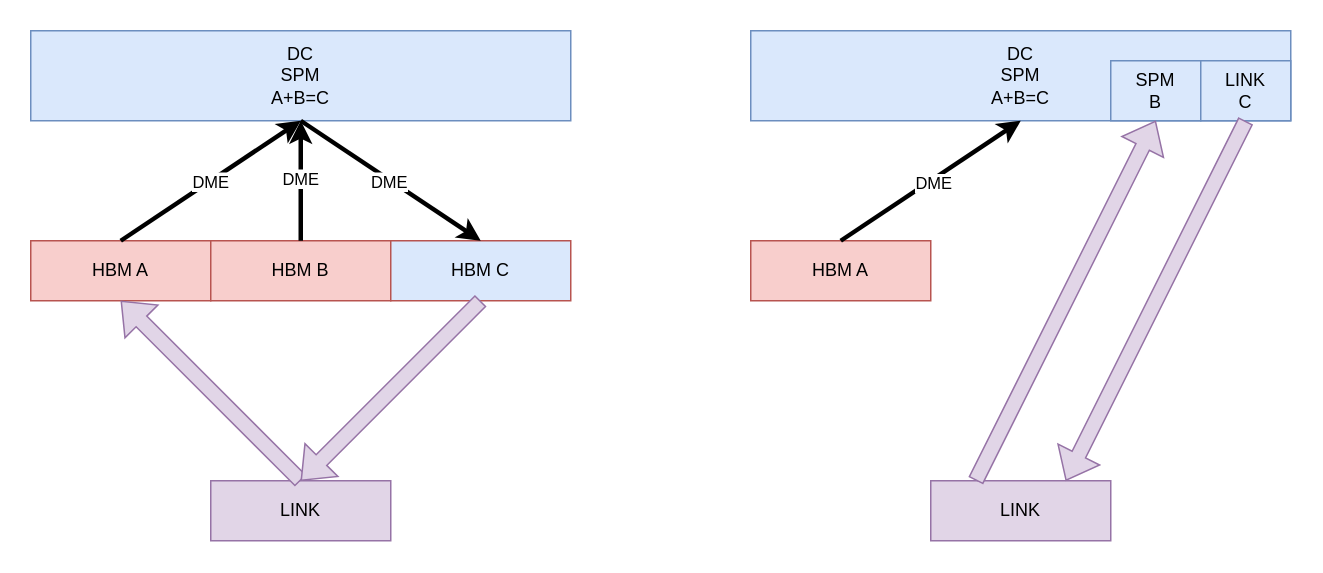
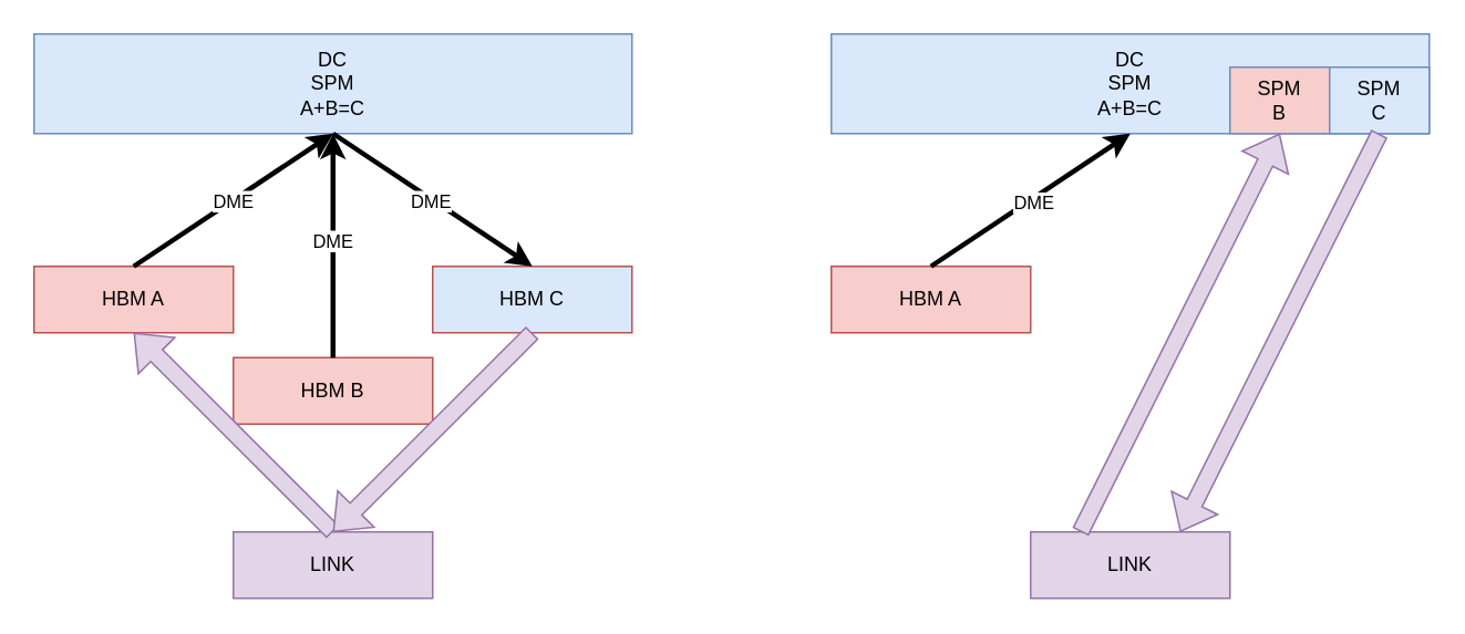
  <mxCell id="0" />
  <mxCell id="1" parent="0" />
  <mxCell id="2" value="DC&lt;br&gt;SPM&lt;br&gt;A+B=C" style="rounded=0;whiteSpace=wrap;html=1;fillColor=#dae8fc;strokeColor=#6c8ebf;" vertex="1" parent="1"><mxGeometry x="20" y="20" width="360" height="60" as="geometry" /></mxCell>
  <mxCell id="3" value="HBM A" style="rounded=0;whiteSpace=wrap;html=1;fillColor=#f8cecc;strokeColor=#b85450;" vertex="1" parent="1"><mxGeometry x="20" y="160" width="120" height="40" as="geometry" /></mxCell>
- <mxCell id="4" value="HBM B" style="rounded=0;whiteSpace=wrap;html=1;fillColor=#f8cecc;strokeColor=#b85450;" vertex="1" parent="1"><mxGeometry x="140" y="160" width="120" height="40" as="geometry" /></mxCell>
+ <mxCell id="4" value="HBM B" style="rounded=0;whiteSpace=wrap;html=1;fillColor=#f8cecc;strokeColor=#b85450;" vertex="1" parent="1"><mxGeometry x="140" y="215" width="120" height="40" as="geometry" /></mxCell>
  <mxCell id="5" value="HBM C" style="rounded=0;whiteSpace=wrap;html=1;fillColor=#dae8fc;strokeColor=#b85450;" vertex="1" parent="1"><mxGeometry x="260" y="160" width="120" height="40" as="geometry" /></mxCell>
  <mxCell id="6" value="LINK" style="rounded=0;whiteSpace=wrap;html=1;fillColor=#e1d5e7;strokeColor=#9673a6;" vertex="1" parent="1"><mxGeometry x="140" y="320" width="120" height="40" as="geometry" /></mxCell>
  <mxCell id="7" value="" style="shape=flexArrow;endArrow=classic;html=1;rounded=0;entryX=0.5;entryY=1;entryDx=0;entryDy=0;exitX=0.5;exitY=0;exitDx=0;exitDy=0;fillColor=#e1d5e7;strokeColor=#9673a6;" edge="1" parent="1" source="6" target="3"><mxGeometry width="50" height="50" relative="1" as="geometry"><mxPoint x="100" y="260" as="sourcePoint" /><mxPoint x="150" y="210" as="targetPoint" /></mxGeometry></mxCell>
  <mxCell id="8" value="" style="shape=flexArrow;endArrow=classic;html=1;rounded=0;exitX=0.5;exitY=1;exitDx=0;exitDy=0;fillColor=#e1d5e7;strokeColor=#9673a6;entryX=0.5;entryY=0;entryDx=0;entryDy=0;" edge="1" parent="1" source="5" target="6"><mxGeometry width="50" height="50" relative="1" as="geometry"><mxPoint x="210" y="330" as="sourcePoint" /><mxPoint x="320" y="280" as="targetPoint" /></mxGeometry></mxCell>
  <mxCell id="9" value="" style="endArrow=classic;html=1;rounded=0;entryX=0.5;entryY=1;entryDx=0;entryDy=0;exitX=0.5;exitY=0;exitDx=0;exitDy=0;strokeWidth=3;" edge="1" parent="1" source="3" target="2"><mxGeometry width="50" height="50" relative="1" as="geometry"><mxPoint x="100" y="260" as="sourcePoint" /><mxPoint x="150" y="210" as="targetPoint" /></mxGeometry></mxCell>
  <mxCell id="10" value="DME" style="edgeLabel;html=1;align=center;verticalAlign=middle;resizable=0;points=[];" vertex="1" connectable="0" parent="9"><mxGeometry x="-0.019" relative="1" as="geometry"><mxPoint as="offset" /></mxGeometry></mxCell>
  <mxCell id="11" value="" style="endArrow=classic;html=1;rounded=0;entryX=0.5;entryY=1;entryDx=0;entryDy=0;strokeWidth=3;" edge="1" parent="1" source="4" target="2"><mxGeometry width="50" height="50" relative="1" as="geometry"><mxPoint x="90" y="170" as="sourcePoint" /><mxPoint x="210" y="90" as="targetPoint" /></mxGeometry></mxCell>
  <mxCell id="12" value="DME" style="edgeLabel;html=1;align=center;verticalAlign=middle;resizable=0;points=[];" vertex="1" connectable="0" parent="11"><mxGeometry x="0.05" y="1" relative="1" as="geometry"><mxPoint as="offset" /></mxGeometry></mxCell>
  <mxCell id="13" value="" style="endArrow=classic;html=1;rounded=0;entryX=0.5;entryY=0;entryDx=0;entryDy=0;exitX=0.5;exitY=1;exitDx=0;exitDy=0;strokeWidth=3;" edge="1" parent="1" source="2" target="5"><mxGeometry width="50" height="50" relative="1" as="geometry"><mxPoint x="210" y="170" as="sourcePoint" /><mxPoint x="210" y="90" as="targetPoint" /></mxGeometry></mxCell>
  <mxCell id="14" value="DME" style="edgeLabel;html=1;align=center;verticalAlign=middle;resizable=0;points=[];" vertex="1" connectable="0" parent="13"><mxGeometry x="-0.011" y="-1" relative="1" as="geometry"><mxPoint as="offset" /></mxGeometry></mxCell>
  <mxCell id="15" value="DC&lt;br&gt;SPM&lt;br&gt;A+B=C" style="rounded=0;whiteSpace=wrap;html=1;fillColor=#dae8fc;strokeColor=#6c8ebf;" vertex="1" parent="1"><mxGeometry x="500" y="20" width="360" height="60" as="geometry" /></mxCell>
  <mxCell id="16" value="HBM A" style="rounded=0;whiteSpace=wrap;html=1;fillColor=#f8cecc;strokeColor=#b85450;" vertex="1" parent="1"><mxGeometry x="500" y="160" width="120" height="40" as="geometry" /></mxCell>
- <mxCell id="17" value="SPM&lt;br&gt;B" style="rounded=0;whiteSpace=wrap;html=1;fillColor=#dae8fc;strokeColor=#6c8ebf;" vertex="1" parent="1"><mxGeometry x="740" y="40" width="60" height="40" as="geometry" /></mxCell>
- <mxCell id="18" value="LINK&lt;br&gt;C" style="rounded=0;whiteSpace=wrap;html=1;fillColor=#dae8fc;strokeColor=#6c8ebf;" vertex="1" parent="1"><mxGeometry x="800" y="40" width="60" height="40" as="geometry" /></mxCell>
+ <mxCell id="17" value="SPM&lt;br&gt;B" style="rounded=0;whiteSpace=wrap;html=1;fillColor=#f8cecc;strokeColor=#6c8ebf;" vertex="1" parent="1"><mxGeometry x="740" y="40" width="60" height="40" as="geometry" /></mxCell>
+ <mxCell id="18" value="SPM&lt;br&gt;C" style="rounded=0;whiteSpace=wrap;html=1;fillColor=#dae8fc;strokeColor=#6c8ebf;" vertex="1" parent="1"><mxGeometry x="800" y="40" width="60" height="40" as="geometry" /></mxCell>
  <mxCell id="19" value="LINK" style="rounded=0;whiteSpace=wrap;html=1;fillColor=#e1d5e7;strokeColor=#9673a6;" vertex="1" parent="1"><mxGeometry x="620" y="320" width="120" height="40" as="geometry" /></mxCell>
  <mxCell id="20" value="" style="shape=flexArrow;endArrow=classic;html=1;rounded=0;exitX=0.5;exitY=1;exitDx=0;exitDy=0;fillColor=#e1d5e7;strokeColor=#9673a6;entryX=0.75;entryY=0;entryDx=0;entryDy=0;" edge="1" parent="1" source="18" target="19"><mxGeometry width="50" height="50" relative="1" as="geometry"><mxPoint x="690" y="330" as="sourcePoint" /><mxPoint x="800" y="280" as="targetPoint" /></mxGeometry></mxCell>
  <mxCell id="21" value="" style="endArrow=classic;html=1;rounded=0;entryX=0.5;entryY=1;entryDx=0;entryDy=0;exitX=0.5;exitY=0;exitDx=0;exitDy=0;strokeWidth=3;" edge="1" parent="1" source="16" target="15"><mxGeometry width="50" height="50" relative="1" as="geometry"><mxPoint x="580" y="260" as="sourcePoint" /><mxPoint x="630" y="210" as="targetPoint" /></mxGeometry></mxCell>
  <mxCell id="22" value="DME" style="edgeLabel;html=1;align=center;verticalAlign=middle;resizable=0;points=[];" vertex="1" connectable="0" parent="21"><mxGeometry x="0.015" y="-2" relative="1" as="geometry"><mxPoint as="offset" /></mxGeometry></mxCell>
  <mxCell id="23" value="" style="shape=flexArrow;endArrow=classic;html=1;rounded=0;fillColor=#e1d5e7;strokeColor=#9673a6;entryX=0.5;entryY=1;entryDx=0;entryDy=0;exitX=0.25;exitY=0;exitDx=0;exitDy=0;" edge="1" parent="1" source="19" target="17"><mxGeometry width="50" height="50" relative="1" as="geometry"><mxPoint x="620" y="270" as="sourcePoint" /><mxPoint x="690" y="330" as="targetPoint" /></mxGeometry></mxCell>
